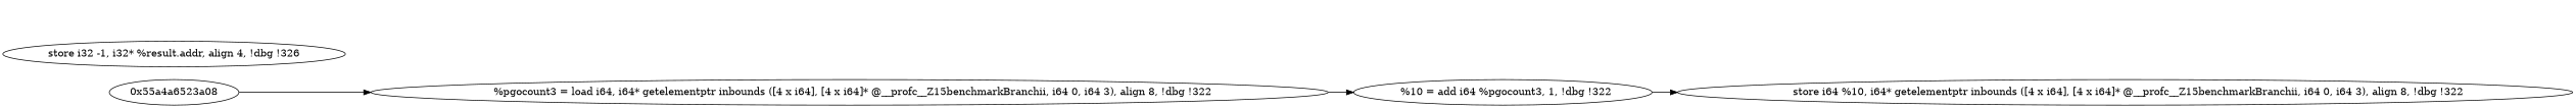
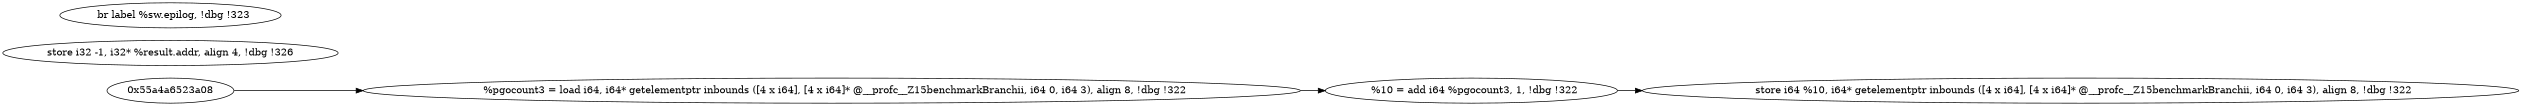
  digraph {
    rankdir=LR
    n1 [label="  %pgocount3 = load i64, i64* getelementptr inbounds ([4 x i64], [4 x i64]* @__profc__Z15benchmarkBranchii, i64 0, i64 3), align 8, !dbg !322"]
    n2 [label="  %10 = add i64 %pgocount3, 1, !dbg !322"]
    n3 [label="  store i64 %10, i64* getelementptr inbounds ([4 x i64], [4 x i64]* @__profc__Z15benchmarkBranchii, i64 0, i64 3), align 8, !dbg !322"]
    n4 [label="store i32 -1, i32* %result.addr, align 4, !dbg !326"]
+   n5 [label="  br label %sw.epilog, !dbg !323"]
    "0x55a4a6523a08"
    n1 -> n2
    n2 -> n3
    "0x55a4a6523a08" -> n1
  }
